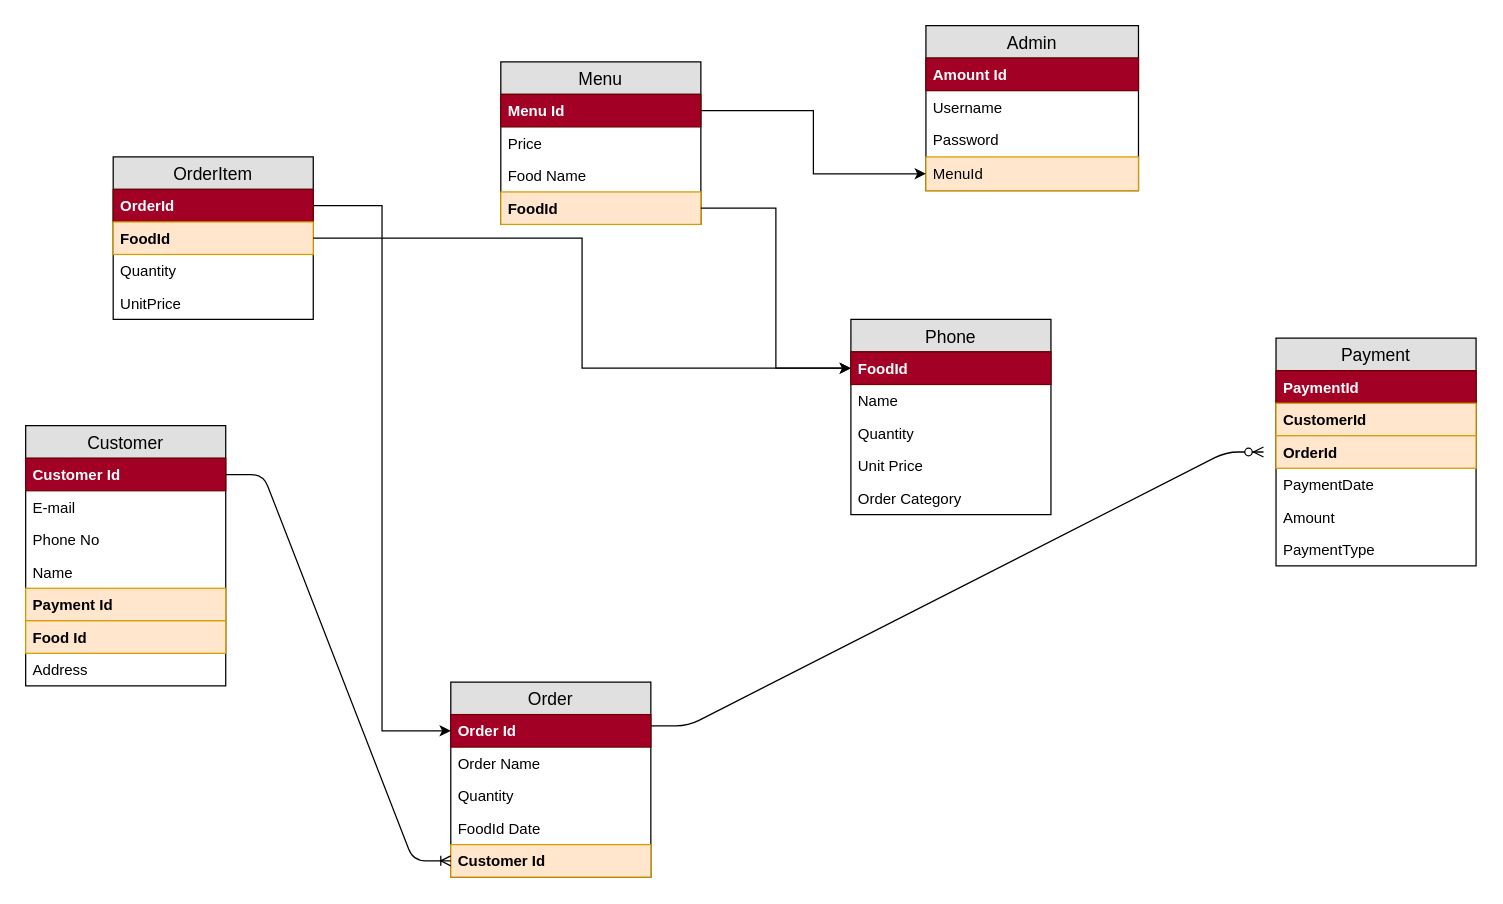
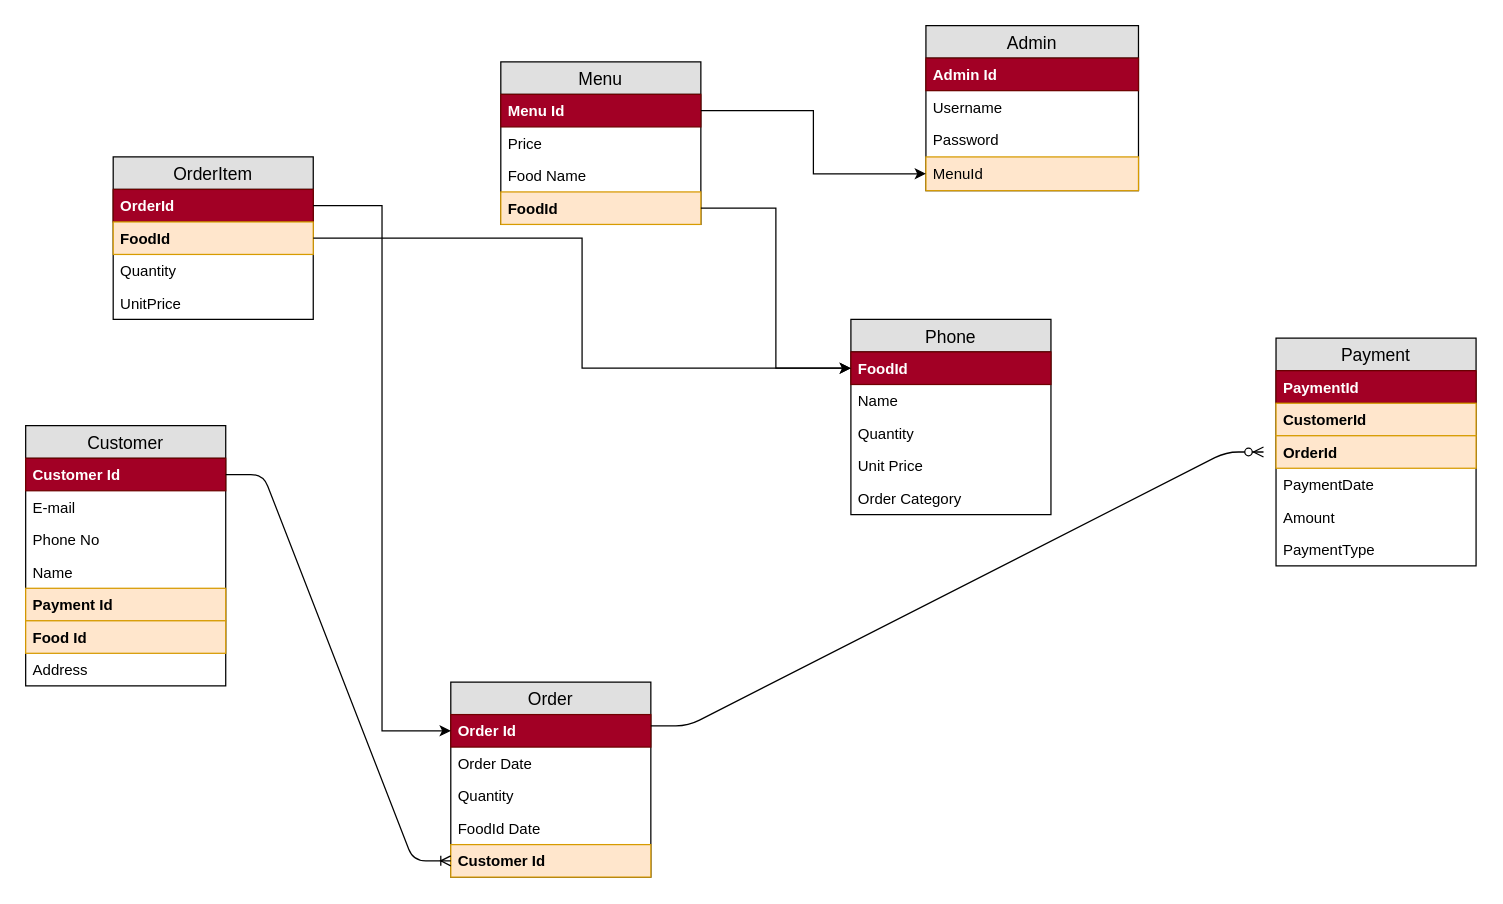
  <mxCell id="0" />
  <mxCell id="1" parent="0" />
  <mxCell id="2" value="Menu" style="swimlane;fontStyle=0;childLayout=stackLayout;horizontal=1;startSize=26;fillColor=#e0e0e0;horizontalStack=0;resizeParent=1;resizeParentMax=0;resizeLast=0;collapsible=1;marginBottom=0;swimlaneFillColor=#ffffff;align=center;fontSize=14;" vertex="1" parent="1"><mxGeometry x="400" y="49" width="160" height="130" as="geometry" /></mxCell>
  <mxCell id="3" value="Menu Id" style="text;strokeColor=#6F0000;fillColor=#a20025;spacingLeft=4;spacingRight=4;overflow=hidden;rotatable=0;points=[[0,0.5],[1,0.5]];portConstraint=eastwest;fontSize=12;fontStyle=1;fontColor=#ffffff;" vertex="1" parent="2"><mxGeometry y="26" width="160" height="26" as="geometry" /></mxCell>
  <mxCell id="4" value="Price" style="text;strokeColor=none;fillColor=none;spacingLeft=4;spacingRight=4;overflow=hidden;rotatable=0;points=[[0,0.5],[1,0.5]];portConstraint=eastwest;fontSize=12;" vertex="1" parent="2"><mxGeometry y="52" width="160" height="26" as="geometry" /></mxCell>
  <mxCell id="5" value="Food Name" style="text;strokeColor=none;fillColor=none;spacingLeft=4;spacingRight=4;overflow=hidden;rotatable=0;points=[[0,0.5],[1,0.5]];portConstraint=eastwest;fontSize=12;" vertex="1" parent="2"><mxGeometry y="78" width="160" height="26" as="geometry" /></mxCell>
  <mxCell id="6" value="FoodId" style="text;strokeColor=#d79b00;fillColor=#ffe6cc;spacingLeft=4;spacingRight=4;overflow=hidden;rotatable=0;points=[[0,0.5],[1,0.5]];portConstraint=eastwest;fontSize=12;fontStyle=1" vertex="1" parent="2"><mxGeometry y="104" width="160" height="26" as="geometry" /></mxCell>
  <mxCell id="7" value="Admin" style="swimlane;fontStyle=0;childLayout=stackLayout;horizontal=1;startSize=26;fillColor=#e0e0e0;horizontalStack=0;resizeParent=1;resizeParentMax=0;resizeLast=0;collapsible=1;marginBottom=0;swimlaneFillColor=#ffffff;align=center;fontSize=14;" vertex="1" parent="1"><mxGeometry x="740" y="20" width="170" height="132" as="geometry"><mxRectangle x="30" y="360" width="70" height="26" as="alternateBounds" /></mxGeometry></mxCell>
- <mxCell id="8" value="Amount Id" style="text;strokeColor=#6F0000;fillColor=#a20025;spacingLeft=4;spacingRight=4;overflow=hidden;rotatable=0;points=[[0,0.5],[1,0.5]];portConstraint=eastwest;fontSize=12;fontStyle=1;fontColor=#ffffff;" vertex="1" parent="7"><mxGeometry y="26" width="170" height="26" as="geometry" /></mxCell>
+ <mxCell id="8" value="Admin Id" style="text;strokeColor=#6F0000;fillColor=#a20025;spacingLeft=4;spacingRight=4;overflow=hidden;rotatable=0;points=[[0,0.5],[1,0.5]];portConstraint=eastwest;fontSize=12;fontStyle=1;fontColor=#ffffff;" vertex="1" parent="7"><mxGeometry y="26" width="170" height="26" as="geometry" /></mxCell>
  <mxCell id="9" value="Username" style="text;strokeColor=none;fillColor=none;spacingLeft=4;spacingRight=4;overflow=hidden;rotatable=0;points=[[0,0.5],[1,0.5]];portConstraint=eastwest;fontSize=12;" vertex="1" parent="7"><mxGeometry y="52" width="170" height="26" as="geometry" /></mxCell>
  <mxCell id="10" value="Password&#10;" style="text;strokeColor=none;fillColor=none;spacingLeft=4;spacingRight=4;overflow=hidden;rotatable=0;points=[[0,0.5],[1,0.5]];portConstraint=eastwest;fontSize=12;" vertex="1" parent="7"><mxGeometry y="78" width="170" height="27" as="geometry" /></mxCell>
  <mxCell id="11" value="MenuId" style="text;strokeColor=#d79b00;fillColor=#ffe6cc;spacingLeft=4;spacingRight=4;overflow=hidden;rotatable=0;points=[[0,0.5],[1,0.5]];portConstraint=eastwest;fontSize=12;" vertex="1" parent="7"><mxGeometry y="105" width="170" height="27" as="geometry" /></mxCell>
  <mxCell id="12" value="Customer" style="swimlane;fontStyle=0;childLayout=stackLayout;horizontal=1;startSize=26;fillColor=#e0e0e0;horizontalStack=0;resizeParent=1;resizeParentMax=0;resizeLast=0;collapsible=1;marginBottom=0;swimlaneFillColor=#ffffff;align=center;fontSize=14;" vertex="1" parent="1"><mxGeometry x="20" y="340" width="160" height="208" as="geometry" /></mxCell>
  <mxCell id="13" value="Customer Id" style="text;strokeColor=#6F0000;fillColor=#a20025;spacingLeft=4;spacingRight=4;overflow=hidden;rotatable=0;points=[[0,0.5],[1,0.5]];portConstraint=eastwest;fontSize=12;fontStyle=1;fontColor=#ffffff;" vertex="1" parent="12"><mxGeometry y="26" width="160" height="26" as="geometry" /></mxCell>
  <mxCell id="14" value="E-mail" style="text;strokeColor=none;fillColor=none;spacingLeft=4;spacingRight=4;overflow=hidden;rotatable=0;points=[[0,0.5],[1,0.5]];portConstraint=eastwest;fontSize=12;" vertex="1" parent="12"><mxGeometry y="52" width="160" height="26" as="geometry" /></mxCell>
  <mxCell id="15" value="Phone No" style="text;strokeColor=none;fillColor=none;spacingLeft=4;spacingRight=4;overflow=hidden;rotatable=0;points=[[0,0.5],[1,0.5]];portConstraint=eastwest;fontSize=12;" vertex="1" parent="12"><mxGeometry y="78" width="160" height="26" as="geometry" /></mxCell>
  <mxCell id="16" value="Name" style="text;strokeColor=none;fillColor=none;spacingLeft=4;spacingRight=4;overflow=hidden;rotatable=0;points=[[0,0.5],[1,0.5]];portConstraint=eastwest;fontSize=12;" vertex="1" parent="12"><mxGeometry y="104" width="160" height="26" as="geometry" /></mxCell>
  <mxCell id="17" value="Payment Id" style="text;strokeColor=#d79b00;fillColor=#ffe6cc;spacingLeft=4;spacingRight=4;overflow=hidden;rotatable=0;points=[[0,0.5],[1,0.5]];portConstraint=eastwest;fontSize=12;fontStyle=1" vertex="1" parent="12"><mxGeometry y="130" width="160" height="26" as="geometry" /></mxCell>
  <mxCell id="18" value="Food Id" style="text;strokeColor=#d79b00;fillColor=#ffe6cc;spacingLeft=4;spacingRight=4;overflow=hidden;rotatable=0;points=[[0,0.5],[1,0.5]];portConstraint=eastwest;fontSize=12;fontStyle=1" vertex="1" parent="12"><mxGeometry y="156" width="160" height="26" as="geometry" /></mxCell>
  <mxCell id="19" value="Address" style="text;strokeColor=none;fillColor=none;spacingLeft=4;spacingRight=4;overflow=hidden;rotatable=0;points=[[0,0.5],[1,0.5]];portConstraint=eastwest;fontSize=12;" vertex="1" parent="12"><mxGeometry y="182" width="160" height="26" as="geometry" /></mxCell>
  <mxCell id="20" value="Order" style="swimlane;fontStyle=0;childLayout=stackLayout;horizontal=1;startSize=26;fillColor=#e0e0e0;horizontalStack=0;resizeParent=1;resizeParentMax=0;resizeLast=0;collapsible=1;marginBottom=0;swimlaneFillColor=#ffffff;align=center;fontSize=14;" vertex="1" parent="1"><mxGeometry x="360" y="545" width="160" height="156" as="geometry" /></mxCell>
  <mxCell id="21" value="Order Id" style="text;strokeColor=#6F0000;fillColor=#a20025;spacingLeft=4;spacingRight=4;overflow=hidden;rotatable=0;points=[[0,0.5],[1,0.5]];portConstraint=eastwest;fontSize=12;fontStyle=1;fontColor=#ffffff;" vertex="1" parent="20"><mxGeometry y="26" width="160" height="26" as="geometry" /></mxCell>
- <mxCell id="22" value="Order Name" style="text;strokeColor=none;fillColor=none;spacingLeft=4;spacingRight=4;overflow=hidden;rotatable=0;points=[[0,0.5],[1,0.5]];portConstraint=eastwest;fontSize=12;" vertex="1" parent="20"><mxGeometry y="52" width="160" height="26" as="geometry" /></mxCell>
+ <mxCell id="22" value="Order Date" style="text;strokeColor=none;fillColor=none;spacingLeft=4;spacingRight=4;overflow=hidden;rotatable=0;points=[[0,0.5],[1,0.5]];portConstraint=eastwest;fontSize=12;" vertex="1" parent="20"><mxGeometry y="52" width="160" height="26" as="geometry" /></mxCell>
  <mxCell id="23" value="Quantity" style="text;strokeColor=none;fillColor=none;spacingLeft=4;spacingRight=4;overflow=hidden;rotatable=0;points=[[0,0.5],[1,0.5]];portConstraint=eastwest;fontSize=12;" vertex="1" parent="20"><mxGeometry y="78" width="160" height="26" as="geometry" /></mxCell>
  <mxCell id="24" value="FoodId Date" style="text;strokeColor=none;fillColor=none;spacingLeft=4;spacingRight=4;overflow=hidden;rotatable=0;points=[[0,0.5],[1,0.5]];portConstraint=eastwest;fontSize=12;" vertex="1" parent="20"><mxGeometry y="104" width="160" height="26" as="geometry" /></mxCell>
  <mxCell id="25" value="Customer Id" style="text;strokeColor=#d79b00;fillColor=#ffe6cc;spacingLeft=4;spacingRight=4;overflow=hidden;rotatable=0;points=[[0,0.5],[1,0.5]];portConstraint=eastwest;fontSize=12;fontStyle=1" vertex="1" parent="20"><mxGeometry y="130" width="160" height="26" as="geometry" /></mxCell>
  <mxCell id="26" value="Payment" style="swimlane;fontStyle=0;childLayout=stackLayout;horizontal=1;startSize=26;fillColor=#e0e0e0;horizontalStack=0;resizeParent=1;resizeParentMax=0;resizeLast=0;collapsible=1;marginBottom=0;swimlaneFillColor=#ffffff;align=center;fontSize=14;" vertex="1" parent="1"><mxGeometry x="1020" y="270" width="160" height="182" as="geometry" /></mxCell>
  <mxCell id="27" value="PaymentId" style="text;strokeColor=#6F0000;fillColor=#a20025;spacingLeft=4;spacingRight=4;overflow=hidden;rotatable=0;points=[[0,0.5],[1,0.5]];portConstraint=eastwest;fontSize=12;fontStyle=1;fontColor=#ffffff;" vertex="1" parent="26"><mxGeometry y="26" width="160" height="26" as="geometry" /></mxCell>
  <mxCell id="28" value="CustomerId" style="text;strokeColor=#d79b00;fillColor=#ffe6cc;spacingLeft=4;spacingRight=4;overflow=hidden;rotatable=0;points=[[0,0.5],[1,0.5]];portConstraint=eastwest;fontSize=12;fontStyle=1" vertex="1" parent="26"><mxGeometry y="52" width="160" height="26" as="geometry" /></mxCell>
  <mxCell id="29" value="OrderId" style="text;strokeColor=#d79b00;fillColor=#ffe6cc;spacingLeft=4;spacingRight=4;overflow=hidden;rotatable=0;points=[[0,0.5],[1,0.5]];portConstraint=eastwest;fontSize=12;fontStyle=1" vertex="1" parent="26"><mxGeometry y="78" width="160" height="26" as="geometry" /></mxCell>
  <mxCell id="30" value="PaymentDate" style="text;strokeColor=none;fillColor=none;spacingLeft=4;spacingRight=4;overflow=hidden;rotatable=0;points=[[0,0.5],[1,0.5]];portConstraint=eastwest;fontSize=12;" vertex="1" parent="26"><mxGeometry y="104" width="160" height="26" as="geometry" /></mxCell>
  <mxCell id="31" value="Amount" style="text;strokeColor=none;fillColor=none;spacingLeft=4;spacingRight=4;overflow=hidden;rotatable=0;points=[[0,0.5],[1,0.5]];portConstraint=eastwest;fontSize=12;" vertex="1" parent="26"><mxGeometry y="130" width="160" height="26" as="geometry" /></mxCell>
  <mxCell id="32" value="PaymentType" style="text;strokeColor=none;fillColor=none;spacingLeft=4;spacingRight=4;overflow=hidden;rotatable=0;points=[[0,0.5],[1,0.5]];portConstraint=eastwest;fontSize=12;" vertex="1" parent="26"><mxGeometry y="156" width="160" height="26" as="geometry" /></mxCell>
  <mxCell id="33" value="Phone" style="swimlane;fontStyle=0;childLayout=stackLayout;horizontal=1;startSize=26;fillColor=#e0e0e0;horizontalStack=0;resizeParent=1;resizeParentMax=0;resizeLast=0;collapsible=1;marginBottom=0;swimlaneFillColor=#ffffff;align=center;fontSize=14;" vertex="1" parent="1"><mxGeometry x="680" y="255" width="160" height="156" as="geometry" /></mxCell>
  <mxCell id="34" value="FoodId" style="text;strokeColor=#6F0000;fillColor=#a20025;spacingLeft=4;spacingRight=4;overflow=hidden;rotatable=0;points=[[0,0.5],[1,0.5]];portConstraint=eastwest;fontSize=12;fontStyle=1;fontColor=#ffffff;" vertex="1" parent="33"><mxGeometry y="26" width="160" height="26" as="geometry" /></mxCell>
  <mxCell id="35" value="Name" style="text;strokeColor=none;fillColor=none;spacingLeft=4;spacingRight=4;overflow=hidden;rotatable=0;points=[[0,0.5],[1,0.5]];portConstraint=eastwest;fontSize=12;" vertex="1" parent="33"><mxGeometry y="52" width="160" height="26" as="geometry" /></mxCell>
  <mxCell id="36" value="Quantity" style="text;strokeColor=none;fillColor=none;spacingLeft=4;spacingRight=4;overflow=hidden;rotatable=0;points=[[0,0.5],[1,0.5]];portConstraint=eastwest;fontSize=12;" vertex="1" parent="33"><mxGeometry y="78" width="160" height="26" as="geometry" /></mxCell>
  <mxCell id="37" value="Unit Price" style="text;strokeColor=none;fillColor=none;spacingLeft=4;spacingRight=4;overflow=hidden;rotatable=0;points=[[0,0.5],[1,0.5]];portConstraint=eastwest;fontSize=12;" vertex="1" parent="33"><mxGeometry y="104" width="160" height="26" as="geometry" /></mxCell>
  <mxCell id="38" value="Order Category" style="text;strokeColor=none;fillColor=none;spacingLeft=4;spacingRight=4;overflow=hidden;rotatable=0;points=[[0,0.5],[1,0.5]];portConstraint=eastwest;fontSize=12;" vertex="1" parent="33"><mxGeometry y="130" width="160" height="26" as="geometry" /></mxCell>
  <mxCell id="39" value="OrderItem" style="swimlane;fontStyle=0;childLayout=stackLayout;horizontal=1;startSize=26;fillColor=#e0e0e0;horizontalStack=0;resizeParent=1;resizeParentMax=0;resizeLast=0;collapsible=1;marginBottom=0;swimlaneFillColor=#ffffff;align=center;fontSize=14;" vertex="1" parent="1"><mxGeometry x="90" y="125" width="160" height="130" as="geometry" /></mxCell>
  <mxCell id="40" value="OrderId" style="text;strokeColor=#6F0000;fillColor=#a20025;spacingLeft=4;spacingRight=4;overflow=hidden;rotatable=0;points=[[0,0.5],[1,0.5]];portConstraint=eastwest;fontSize=12;fontStyle=1;fontColor=#ffffff;" vertex="1" parent="39"><mxGeometry y="26" width="160" height="26" as="geometry" /></mxCell>
  <mxCell id="41" value="FoodId" style="text;strokeColor=#d79b00;fillColor=#ffe6cc;spacingLeft=4;spacingRight=4;overflow=hidden;rotatable=0;points=[[0,0.5],[1,0.5]];portConstraint=eastwest;fontSize=12;fontStyle=1" vertex="1" parent="39"><mxGeometry y="52" width="160" height="26" as="geometry" /></mxCell>
  <mxCell id="42" value="Quantity" style="text;strokeColor=none;fillColor=none;spacingLeft=4;spacingRight=4;overflow=hidden;rotatable=0;points=[[0,0.5],[1,0.5]];portConstraint=eastwest;fontSize=12;" vertex="1" parent="39"><mxGeometry y="78" width="160" height="26" as="geometry" /></mxCell>
  <mxCell id="43" value="UnitPrice" style="text;strokeColor=none;fillColor=none;spacingLeft=4;spacingRight=4;overflow=hidden;rotatable=0;points=[[0,0.5],[1,0.5]];portConstraint=eastwest;fontSize=12;" vertex="1" parent="39"><mxGeometry y="104" width="160" height="26" as="geometry" /></mxCell>
  <mxCell id="44" style="edgeStyle=orthogonalEdgeStyle;rounded=0;orthogonalLoop=1;jettySize=auto;html=1;exitX=1;exitY=0.5;exitDx=0;exitDy=0;" edge="1" parent="1" source="40" target="21"><mxGeometry relative="1" as="geometry" /></mxCell>
  <mxCell id="45" value="" style="edgeStyle=entityRelationEdgeStyle;fontSize=12;html=1;endArrow=ERzeroToMany;endFill=1;" edge="1" parent="1"><mxGeometry width="100" height="100" relative="1" as="geometry"><mxPoint x="520" y="580" as="sourcePoint" /><mxPoint x="1010" y="361" as="targetPoint" /></mxGeometry></mxCell>
  <mxCell id="46" style="edgeStyle=orthogonalEdgeStyle;rounded=0;orthogonalLoop=1;jettySize=auto;html=1;exitX=1;exitY=0.5;exitDx=0;exitDy=0;entryX=0;entryY=0.5;entryDx=0;entryDy=0;" edge="1" parent="1" source="3" target="11"><mxGeometry relative="1" as="geometry" /></mxCell>
  <mxCell id="47" style="edgeStyle=orthogonalEdgeStyle;rounded=0;orthogonalLoop=1;jettySize=auto;html=1;exitX=1;exitY=0.5;exitDx=0;exitDy=0;" edge="1" parent="1" source="6" target="34"><mxGeometry relative="1" as="geometry" /></mxCell>
  <mxCell id="48" style="edgeStyle=orthogonalEdgeStyle;rounded=0;orthogonalLoop=1;jettySize=auto;html=1;exitX=1;exitY=0.5;exitDx=0;exitDy=0;" edge="1" parent="1" source="41" target="34"><mxGeometry relative="1" as="geometry" /></mxCell>
  <mxCell id="49" value="" style="edgeStyle=entityRelationEdgeStyle;fontSize=12;html=1;endArrow=ERoneToMany;exitX=1;exitY=0.5;exitDx=0;exitDy=0;entryX=0;entryY=0.5;entryDx=0;entryDy=0;" edge="1" parent="1" source="13" target="25"><mxGeometry width="100" height="100" relative="1" as="geometry"><mxPoint x="180" y="710" as="sourcePoint" /><mxPoint x="280" y="610" as="targetPoint" /></mxGeometry></mxCell>
